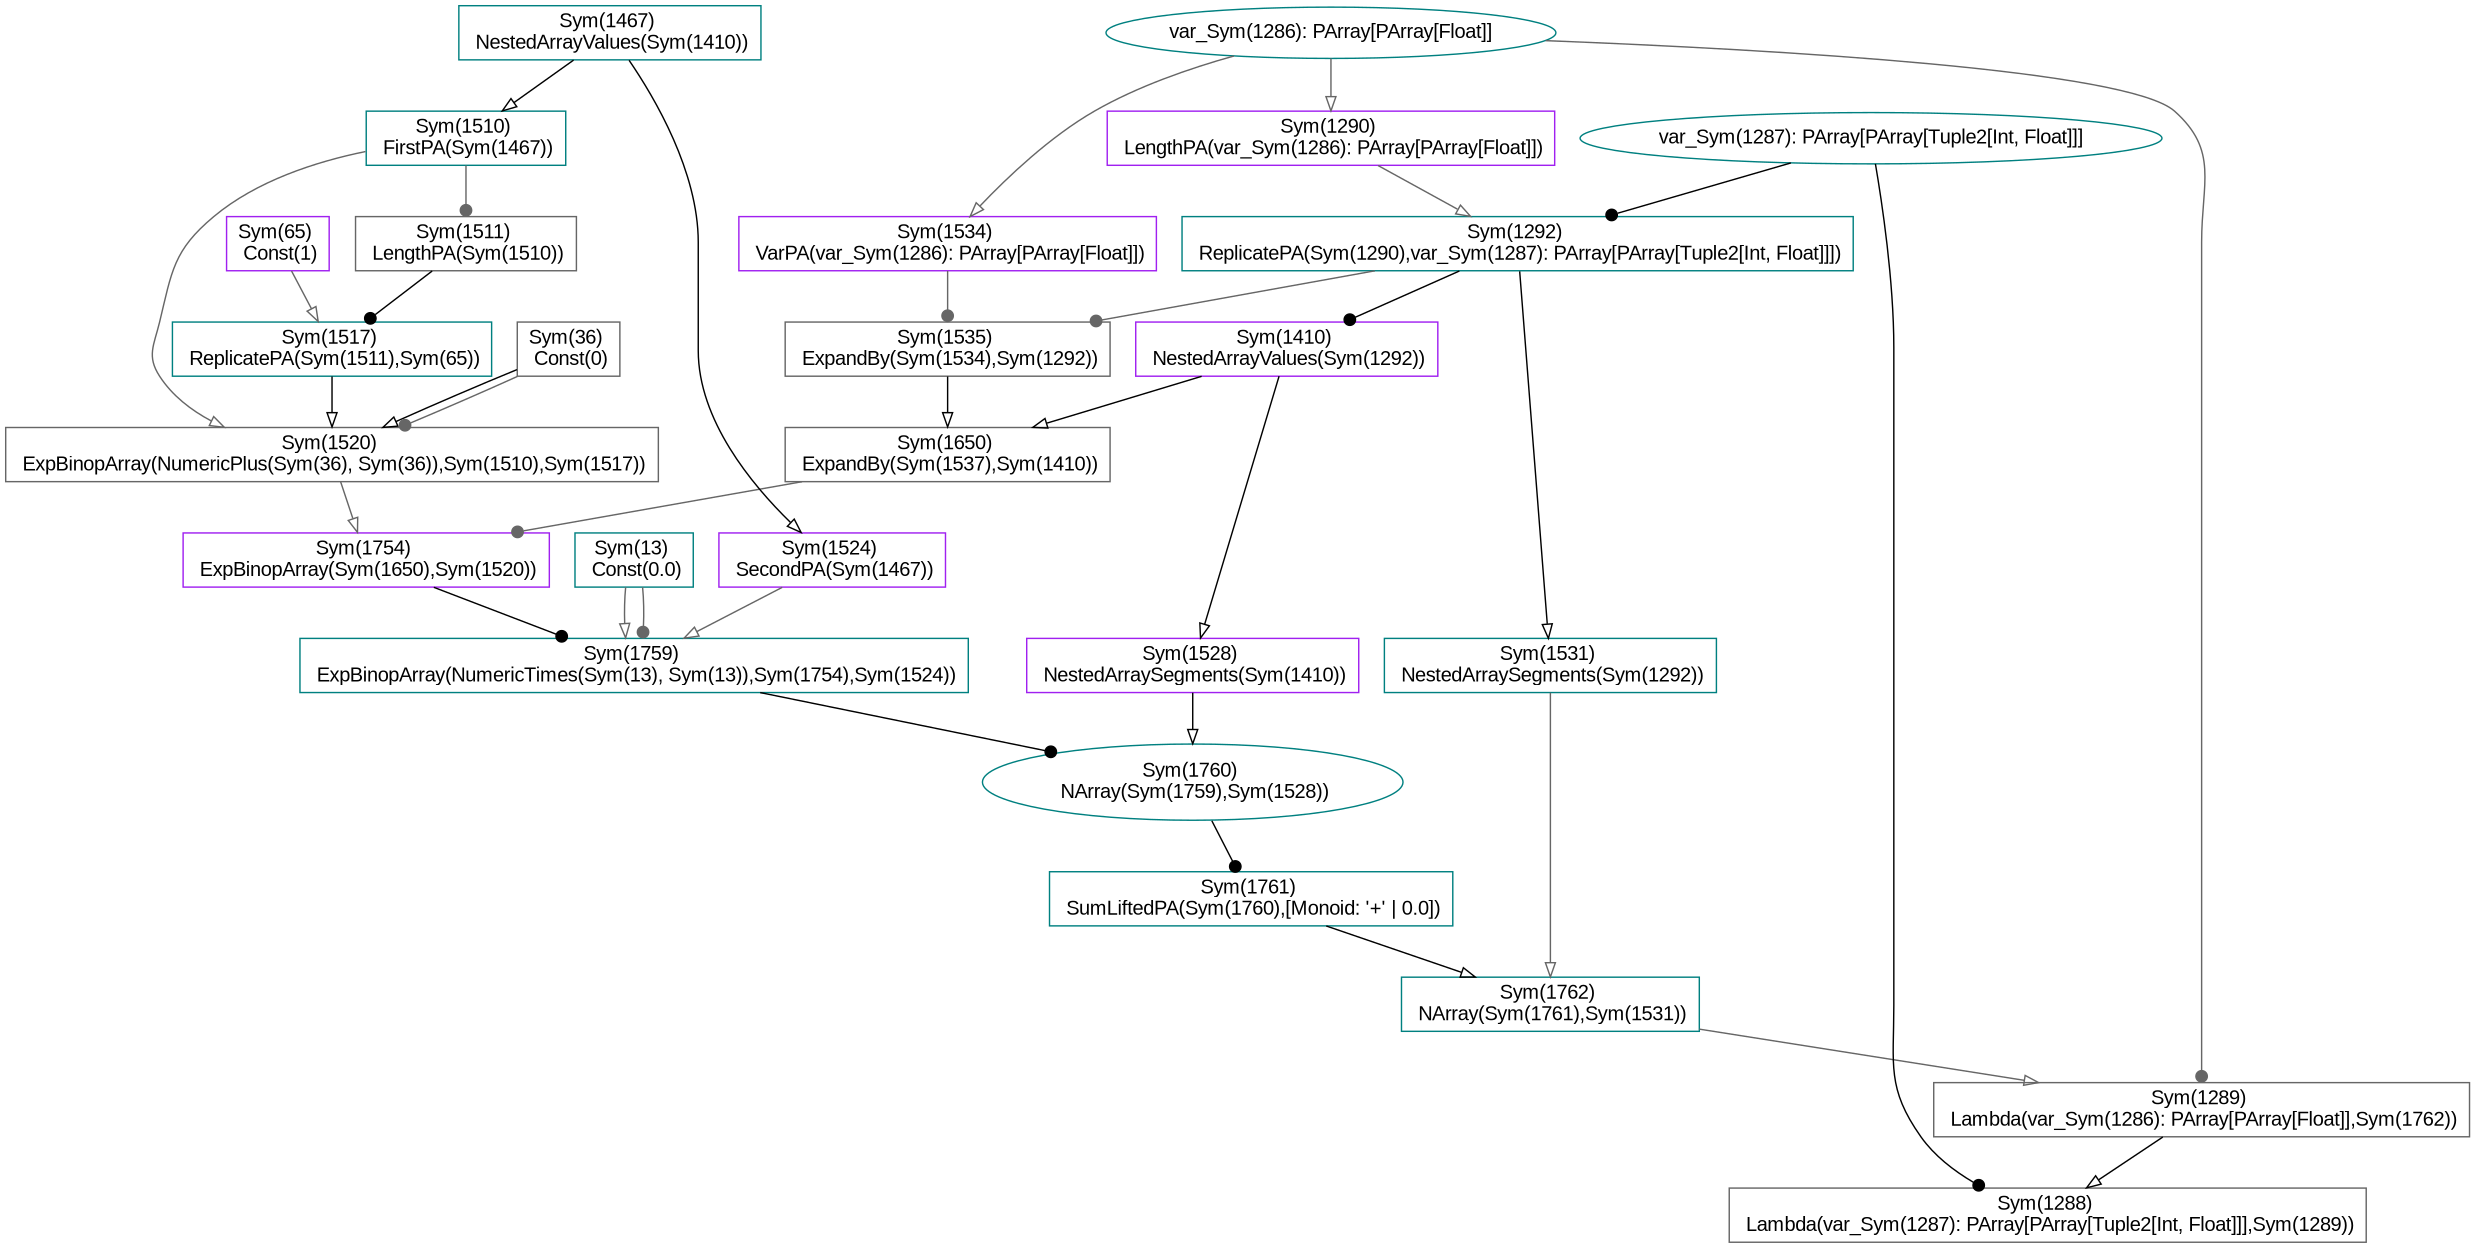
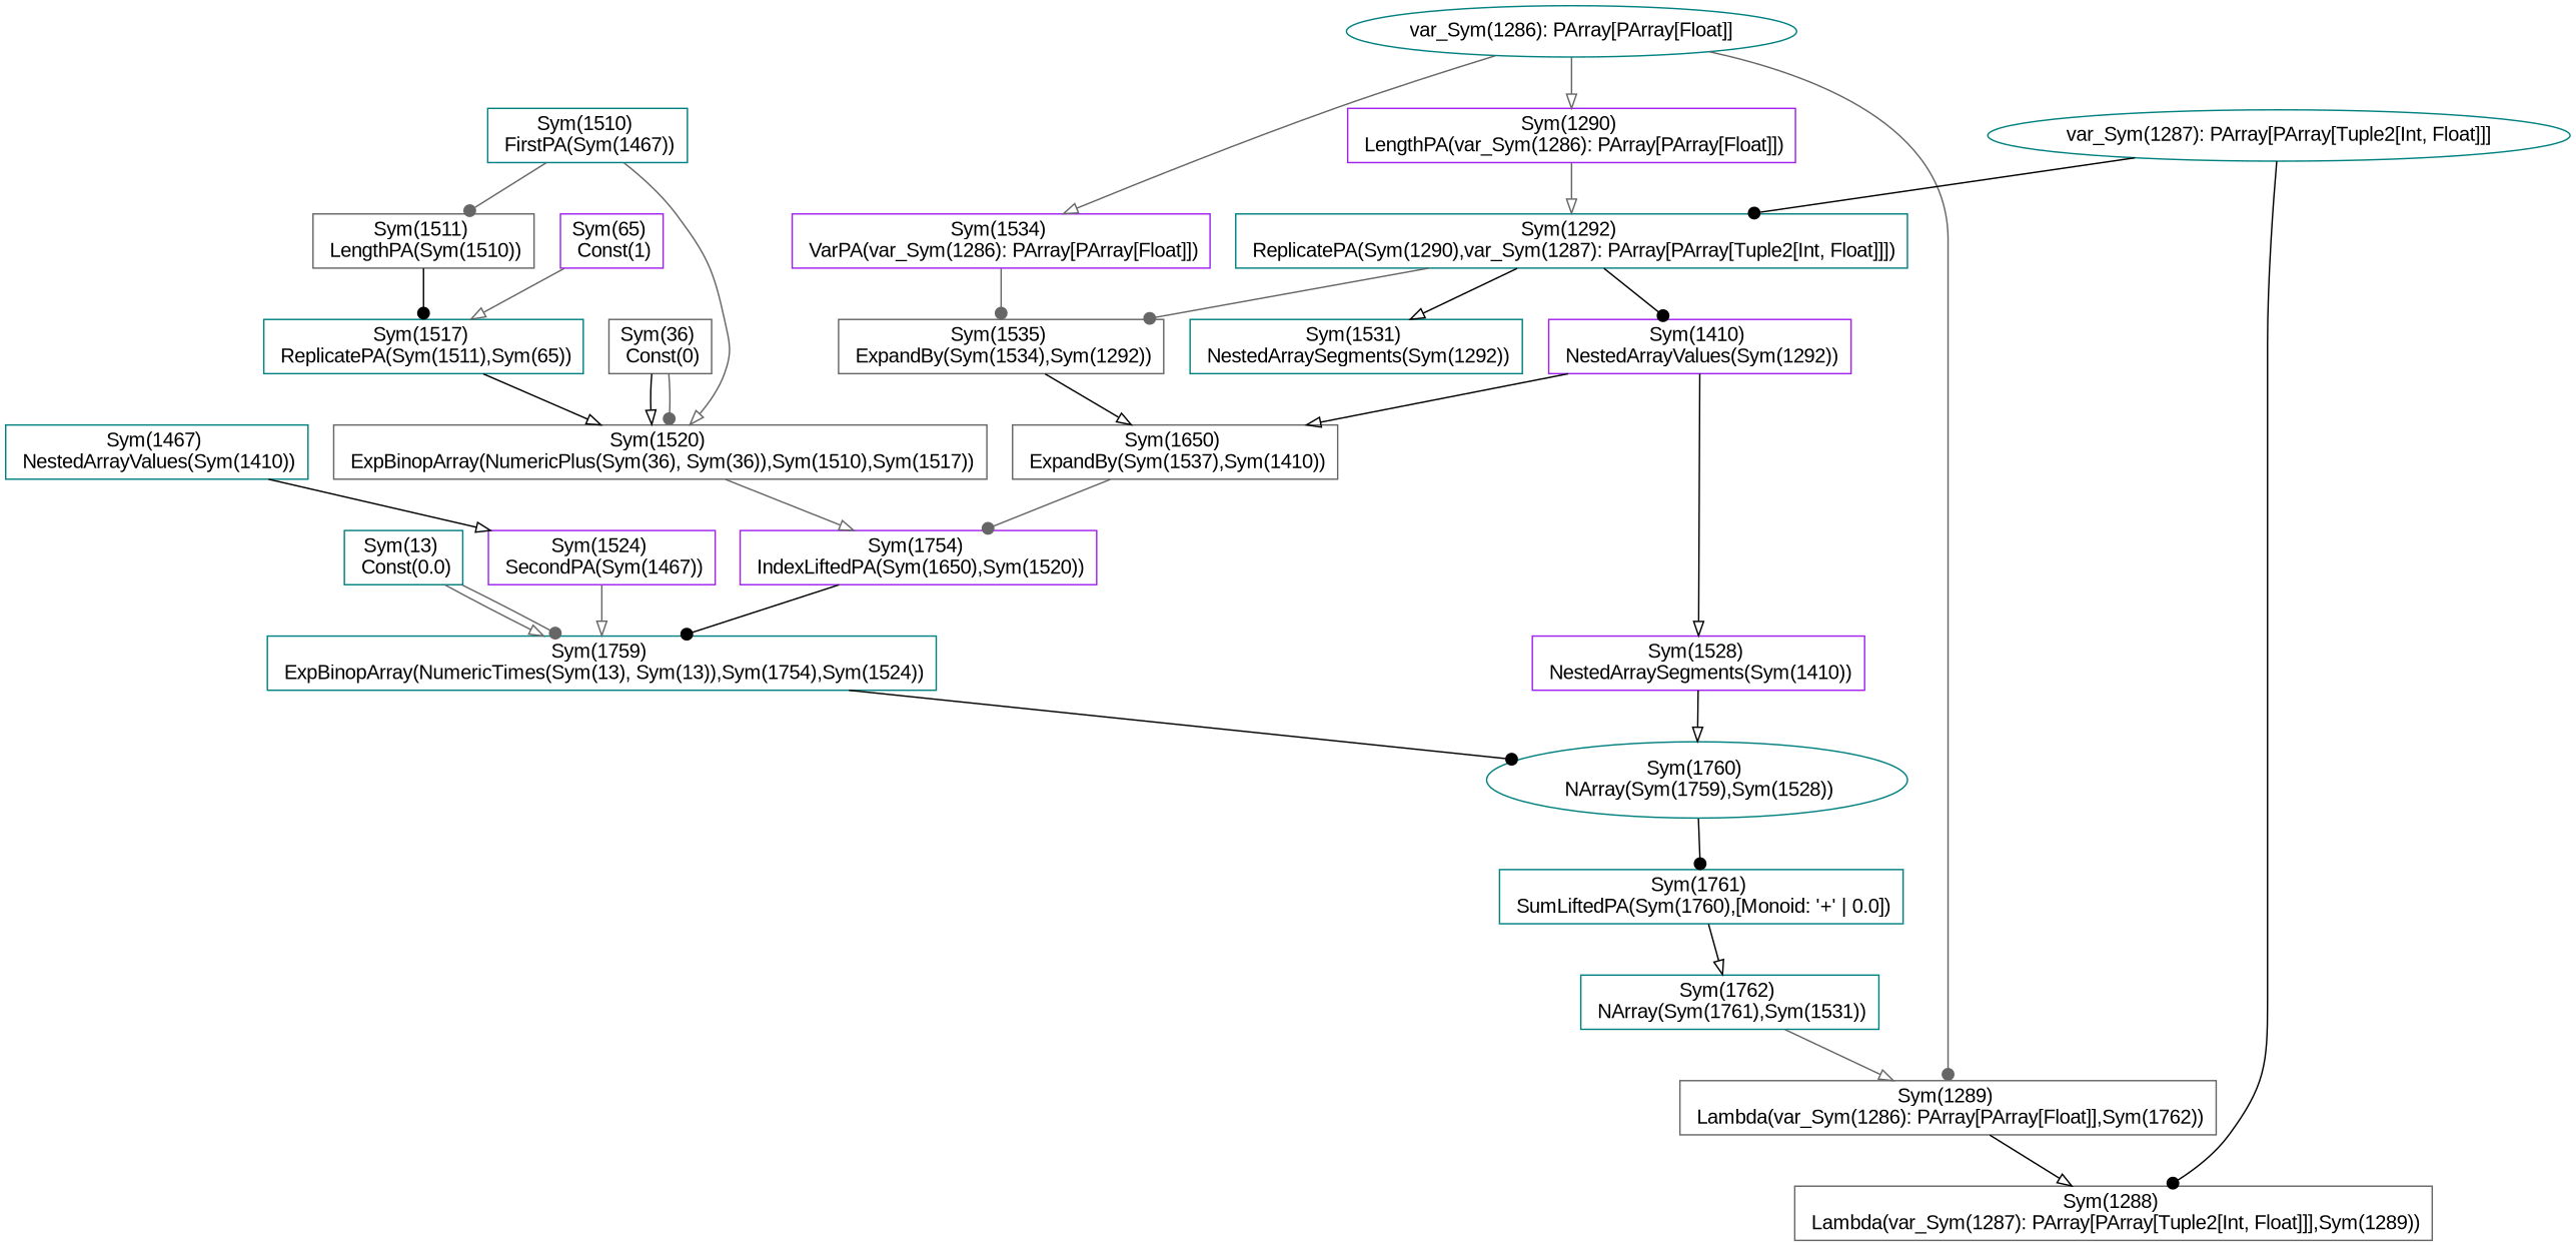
  digraph {
    fontname="Liberation Sans"
    node [color=teal fontname="Liberation Sans" shape=box]
    edge [arrowhead=onormal color=black fontname="Liberation Sans"]
    n1 [label="Sym(13) \n Const(0.0)"]
    n2 [label="Sym(1759) \n ExpBinopArray(NumericTimes(Sym(13), Sym(13)),Sym(1754),Sym(1524))"]
    n3 [label="Sym(1760) \n NArray(Sym(1759),Sym(1528))" shape=ellipse]
    n4 [color=purple label="Sym(1534) \n VarPA(var_Sym(1286): PArray[PArray[Float]])"]
    n5 [color=gray40 label="Sym(1535) \n ExpandBy(Sym(1534),Sym(1292))"]
    n6 [color=gray40 label="Sym(1650) \n ExpandBy(Sym(1537),Sym(1410))"]
    "var_Sym(1286): PArray[PArray[Float]]" [shape=""]
    n8 [color=purple label="Sym(1290) \n LengthPA(var_Sym(1286): PArray[PArray[Float]])"]
    n9 [color=gray40 label="Sym(1289) \n Lambda(var_Sym(1286): PArray[PArray[Float]],Sym(1762))"]
    n10 [label="Sym(1292) \n ReplicatePA(Sym(1290),var_Sym(1287): PArray[PArray[Tuple2[Int, Float]]])"]
    n11 [color=gray40 label="Sym(1288) \n Lambda(var_Sym(1287): PArray[PArray[Tuple2[Int, Float]]],Sym(1289))"]
    n12 [color=purple label="Sym(1410) \n NestedArrayValues(Sym(1292))"]
    n13 [label="Sym(1531) \n NestedArraySegments(Sym(1292))"]
    n14 [color=purple label="Sym(1528) \n NestedArraySegments(Sym(1410))"]
    n15 [label="Sym(1762) \n NArray(Sym(1761),Sym(1531))"]
    "var_Sym(1287): PArray[PArray[Tuple2[Int, Float]]]" [shape=""]
-   n17 [color=purple label="Sym(1754) \n ExpBinopArray(Sym(1650),Sym(1520))"]
+   n17 [color=purple label="Sym(1754) \n IndexLiftedPA(Sym(1650),Sym(1520))"]
    n18 [label="Sym(1467) \n NestedArrayValues(Sym(1410))"]
    n19 [label="Sym(1510) \n FirstPA(Sym(1467))"]
    n20 [color=purple label="Sym(1524) \n SecondPA(Sym(1467))"]
    n21 [color=gray40 label="Sym(36) \n Const(0)"]
    n22 [color=gray40 label="Sym(1520) \n ExpBinopArray(NumericPlus(Sym(36), Sym(36)),Sym(1510),Sym(1517))"]
    n23 [color=gray40 label="Sym(1511) \n LengthPA(Sym(1510))"]
    n24 [label="Sym(1517) \n ReplicatePA(Sym(1511),Sym(65))"]
    n25 [color=purple label="Sym(65) \n Const(1)"]
    n26 [label="Sym(1761) \n SumLiftedPA(Sym(1760),[Monoid: '+' | 0.0])"]
    n1 -> n2 [color=gray40]
    n1 -> n2 [arrowhead=dot color=gray40]
    n2 -> n3 [arrowhead=dot]
    n3 -> n26 [arrowhead=dot]
    n4 -> n5 [arrowhead=dot color=gray40]
    n5 -> n6
    n6 -> n17 [arrowhead=dot color=gray40]
    "var_Sym(1286): PArray[PArray[Float]]" -> n4 [color=gray40]
    "var_Sym(1286): PArray[PArray[Float]]" -> n8 [color=gray40]
    "var_Sym(1286): PArray[PArray[Float]]" -> n9 [arrowhead=dot color=gray40]
    n8 -> n10 [color=gray40]
    n9 -> n11
    n10 -> n5 [arrowhead=dot color=gray40]
    n10 -> n12 [arrowhead=dot]
    n10 -> n13
    n12 -> n6
    n12 -> n14
-   n13 -> n15 [color=gray40]
    n14 -> n3
    n15 -> n9 [color=gray40]
    "var_Sym(1287): PArray[PArray[Tuple2[Int, Float]]]" -> n10 [arrowhead=dot]
    "var_Sym(1287): PArray[PArray[Tuple2[Int, Float]]]" -> n11 [arrowhead=dot]
    n17 -> n2 [arrowhead=dot]
-   n18 -> n19
    n18 -> n20
    n19 -> n22 [color=gray40]
    n19 -> n23 [arrowhead=dot color=gray40]
    n20 -> n2 [color=gray40]
    n21 -> n22
    n21 -> n22 [arrowhead=dot color=gray40]
    n22 -> n17 [color=gray40]
    n23 -> n24 [arrowhead=dot]
    n24 -> n22
    n25 -> n24 [color=gray40]
    n26 -> n15
  }
